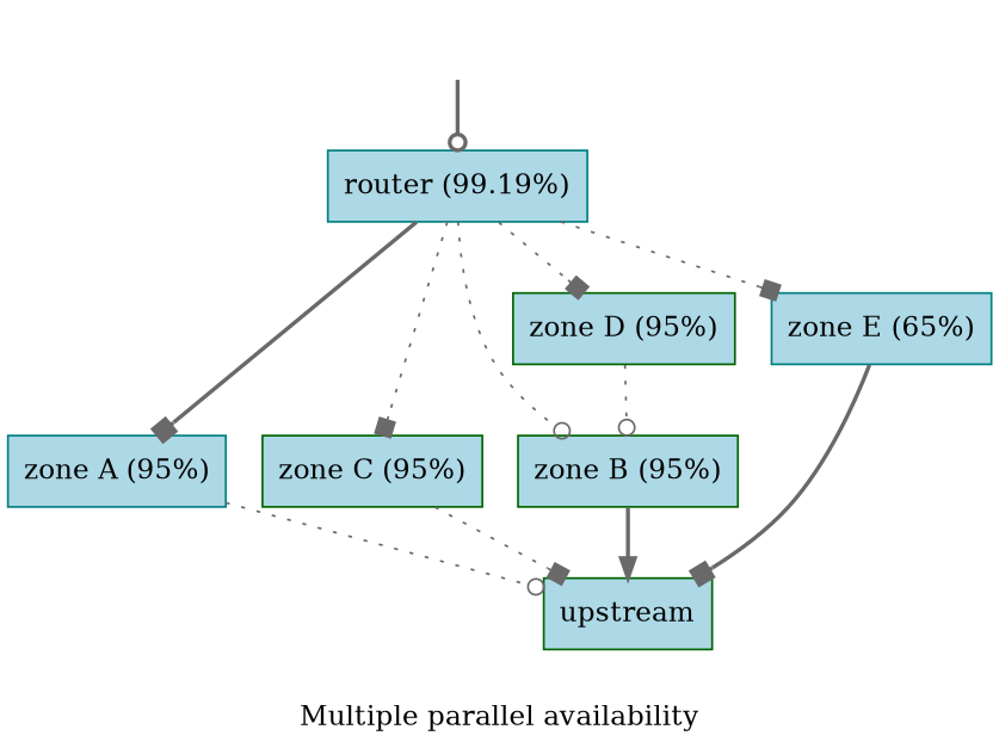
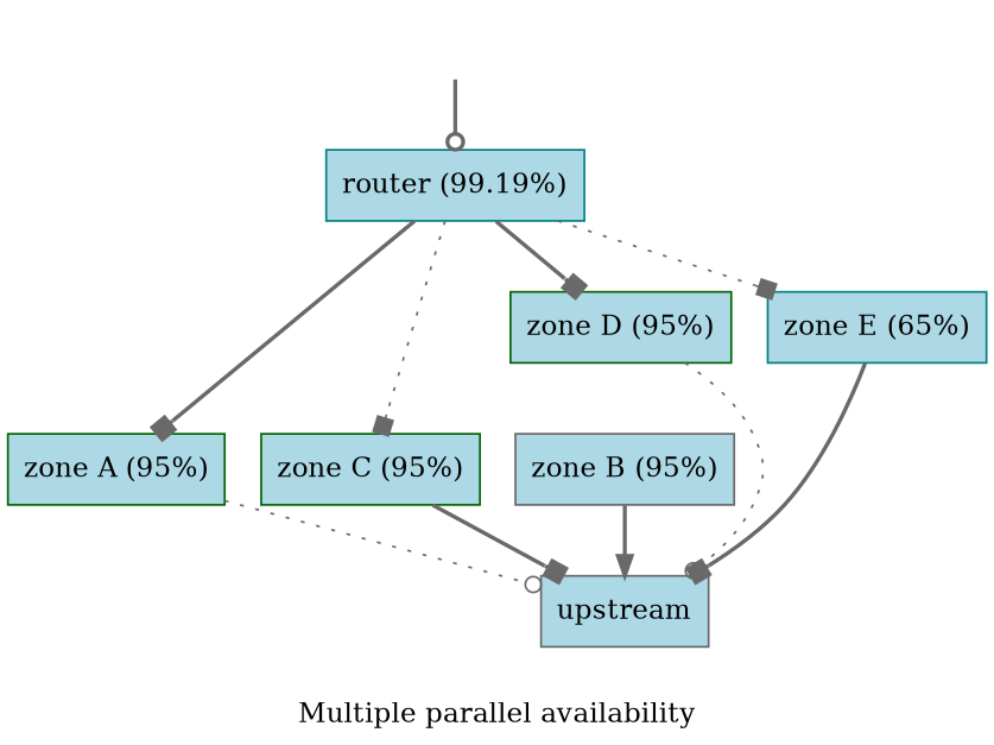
  digraph {
    label="Multiple parallel availability"
    rankdir=TB
    node [fillcolor=lightblue shape=rect style=filled color=teal]
    edge [arrowhead=box color=dimgrey style=dotted]
    client [style=invis color=""]
    n2 [label="router (99.19%)"]
-   n3 [label="zone A (95%)"]
-   n4 [color=darkgreen label="zone B (95%)"]
+   n3 [color=darkgreen label="zone A (95%)"]
+   n4 [color=gray40 label="zone B (95%)"]
    n5 [color=darkgreen label="zone C (95%)"]
    n6 [color=darkgreen label="zone D (95%)"]
    n7 [label="zone E (65%)"]
-   n8 [color=darkgreen label=upstream]
+   n8 [color=gray40 label=upstream]
    client -> n2 [arrowhead=odot style=bold]
    n2 -> n3 [style=bold]
-   n2 -> n4 [arrowhead=odot]
    n2 -> n5
-   n2 -> n6
+   n2 -> n6 [style=bold]
    n2 -> n7
    n3 -> n8 [arrowhead=odot]
    n4 -> n8 [arrowhead=normal style=bold]
-   n5 -> n8
-   n6 -> n4 [arrowhead=odot]
+   n5 -> n8 [style=bold]
+   n6 -> n8 [arrowhead=odot]
    n7 -> n8 [style=bold]
  }
